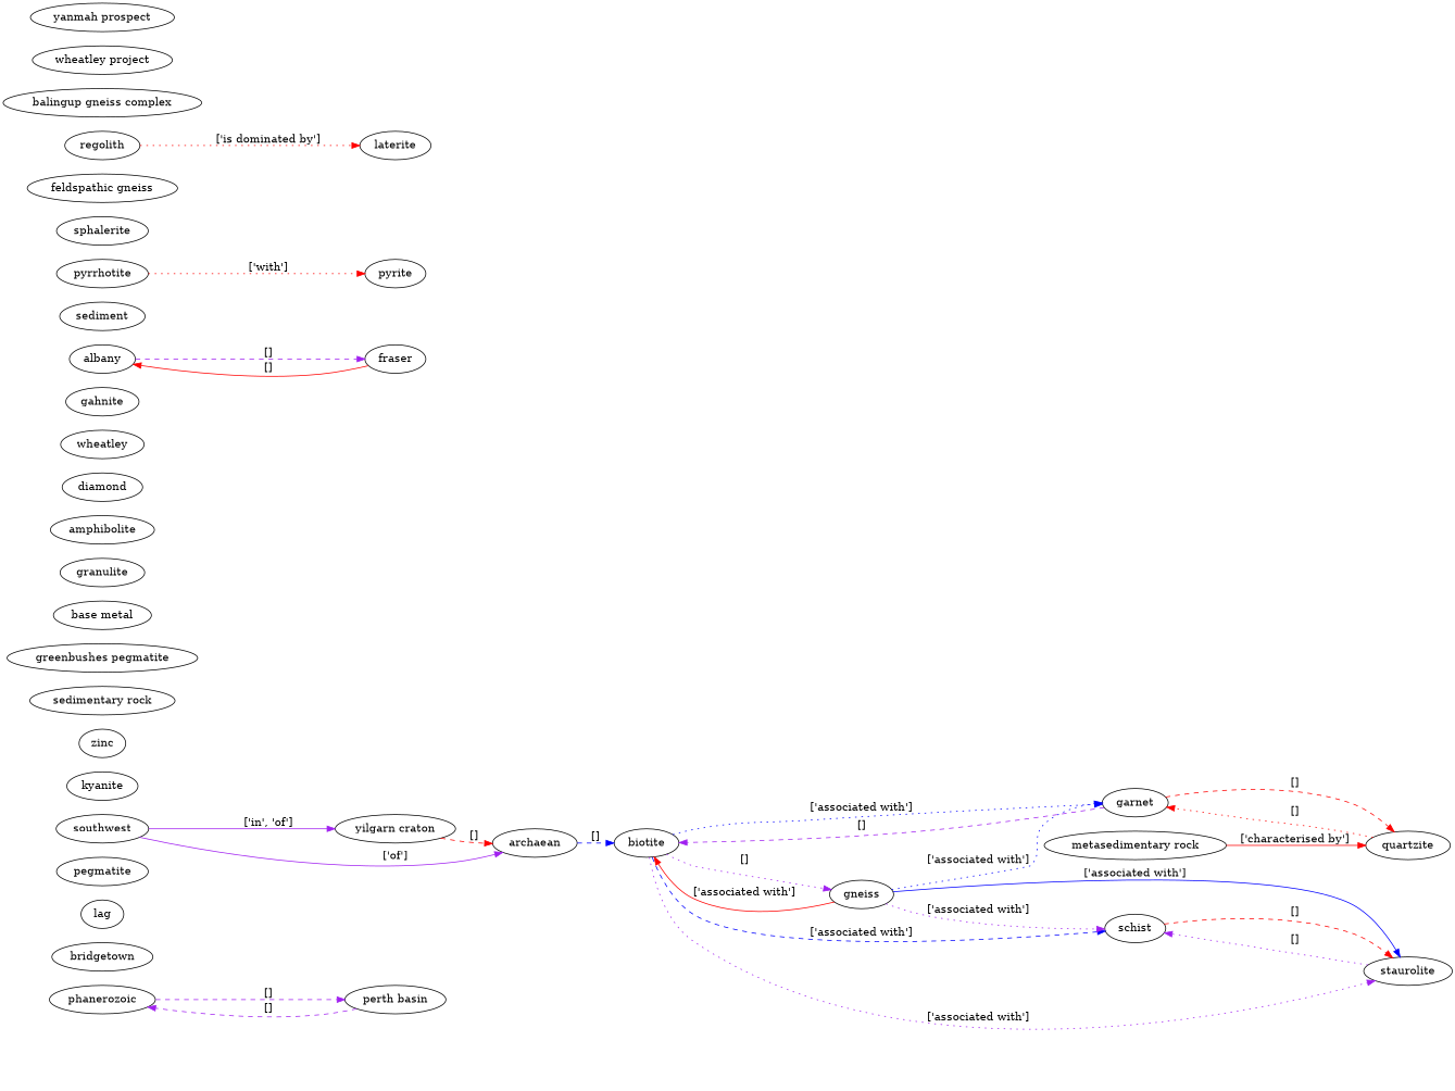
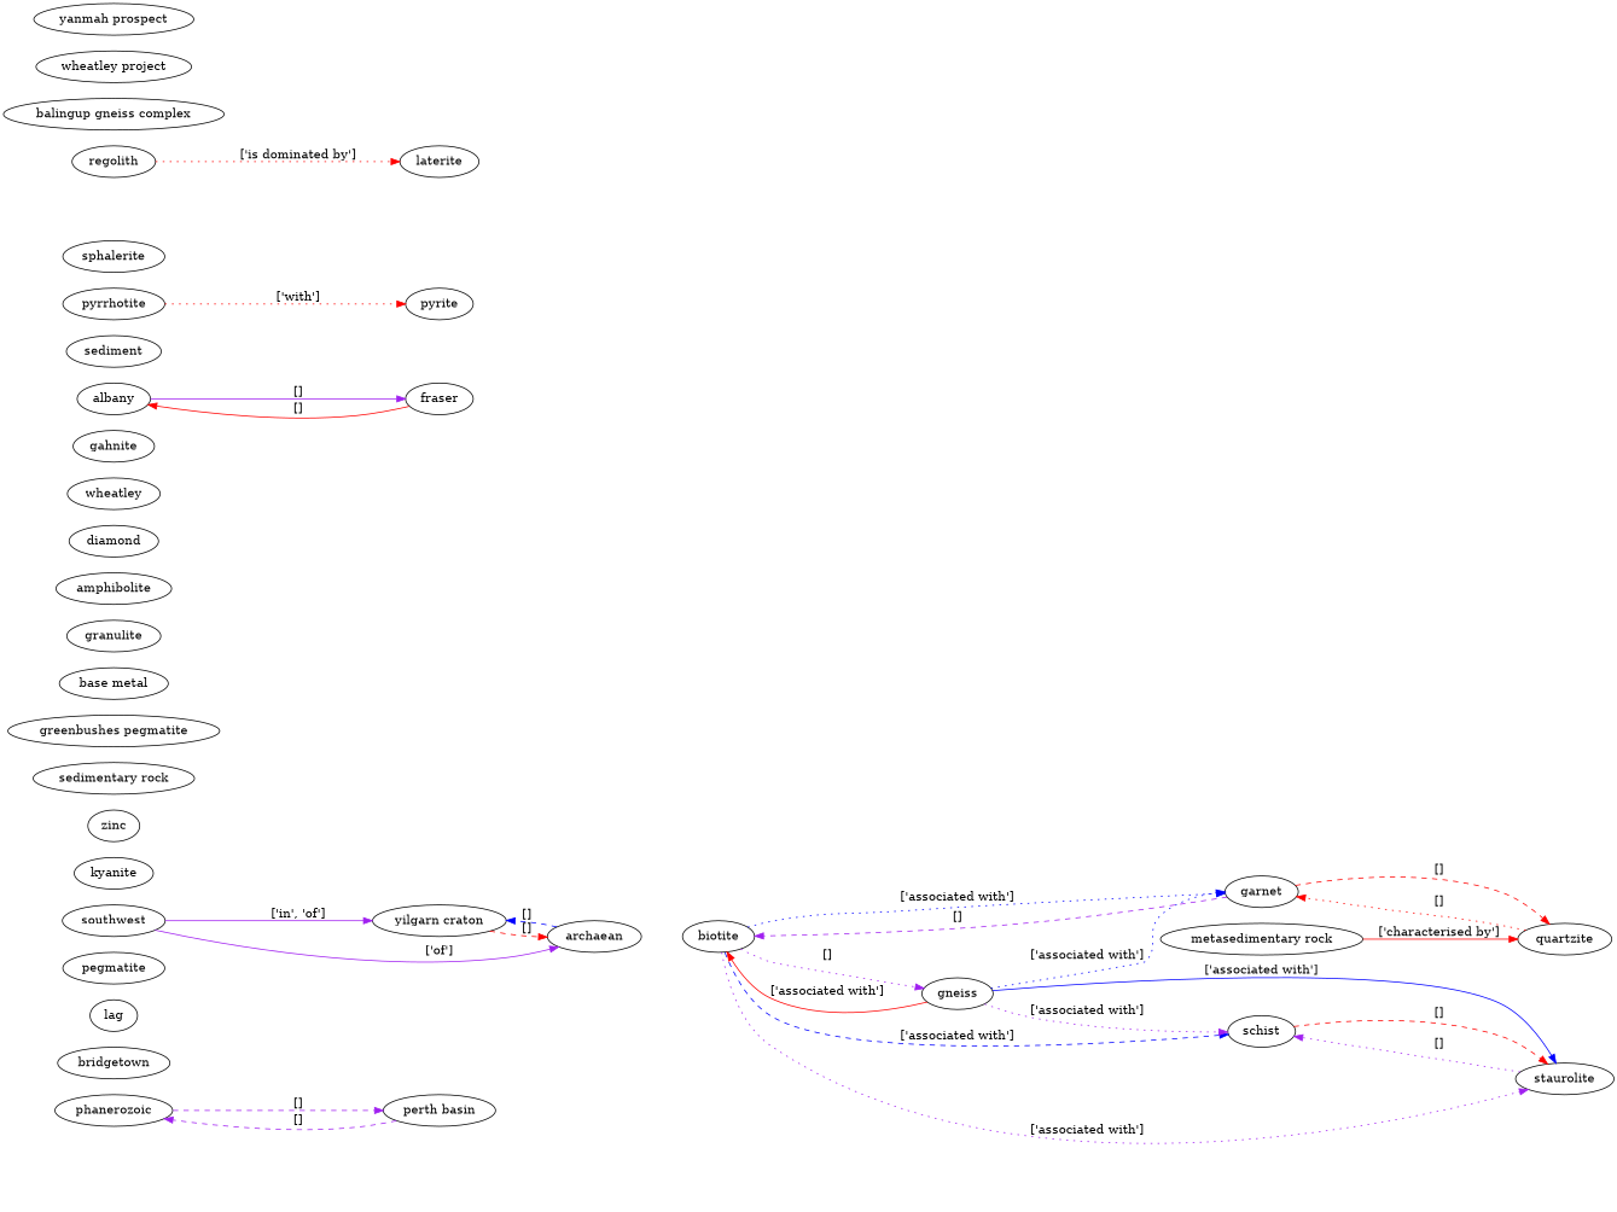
  strict digraph {
    rankdir=LR
    node [group=ROCK]
    edge [color=purple style=dashed]
    phanerozoic [group=TIMESCALE]
    "perth basin" [group=LOCATION]
    bridgetown [group=LOCATION]
    lag
    pegmatite
    "yilgarn craton" [group=LOCATION]
    archaean [group=TIMESCALE]
    kyanite [group=MINERAL]
    zinc [group=MINERAL]
    southwest [group=LOCATION]
    "sedimentary rock"
    "greenbushes pegmatite" [current_name=1 group=STRAT index=29944 lith=nan max_age="['Base Maximum Age Name']" min_age=Archean rank="Formation, beds"]
    "base metal"
    granulite
    garnet [group=MINERAL]
    quartzite
    biotite [group=MINERAL]
    gneiss
    staurolite [group=MINERAL]
    schist
    amphibolite
    diamond [group=MINERAL]
    wheatley [group=LOCATION]
    gahnite [group=MINERAL]
    albany [group=LOCATION]
    fraser [group=LOCATION]
    sediment
    pyrrhotite [group=MINERAL]
    pyrite [group=MINERAL]
    sphalerite [group=MINERAL]
    "metasedimentary rock"
-   "feldspathic gneiss"
    regolith
    laterite
    "balingup gneiss complex" [group=STRAT]
    "wheatley project" [group=PROJECT]
    "yanmah prospect" [group=PROSPECT]
    phanerozoic -> "perth basin" [label="[]"]
    "perth basin" -> phanerozoic [label="[]"]
    "yilgarn craton" -> archaean [color=red label="[]"]
-   archaean -> biotite [color=blue label="[]"]
+   archaean -> "yilgarn craton" [color=blue label="[]"]
    southwest -> "yilgarn craton" [label="['in', 'of']" style=solid]
    southwest -> archaean [label="['of']" style=solid]
    garnet -> quartzite [color=red label="[]"]
    garnet -> biotite [label="[]"]
    quartzite -> garnet [color=red label="[]" style=dotted]
    biotite -> garnet [color=blue label="['associated with']" style=dotted]
    biotite -> gneiss [label="[]" style=dotted]
    biotite -> staurolite [label="['associated with']" style=dotted]
    biotite -> schist [color=blue label="['associated with']"]
    gneiss -> garnet [color=blue label="['associated with']" style=dotted]
    gneiss -> biotite [color=red label="['associated with']" style=solid]
    gneiss -> staurolite [color=blue label="['associated with']" style=solid]
    gneiss -> schist [label="['associated with']" style=dotted]
    staurolite -> schist [label="[]" style=dotted]
    schist -> staurolite [color=red label="[]"]
-   albany -> fraser [label="[]"]
+   albany -> fraser [label="[]" style=solid]
    fraser -> albany [color=red label="[]" style=solid]
    pyrrhotite -> pyrite [color=red label="['with']" style=dotted]
    "metasedimentary rock" -> quartzite [color=red label="['characterised by']" style=solid]
    regolith -> laterite [color=red label="['is dominated by']" style=dotted]
  }
